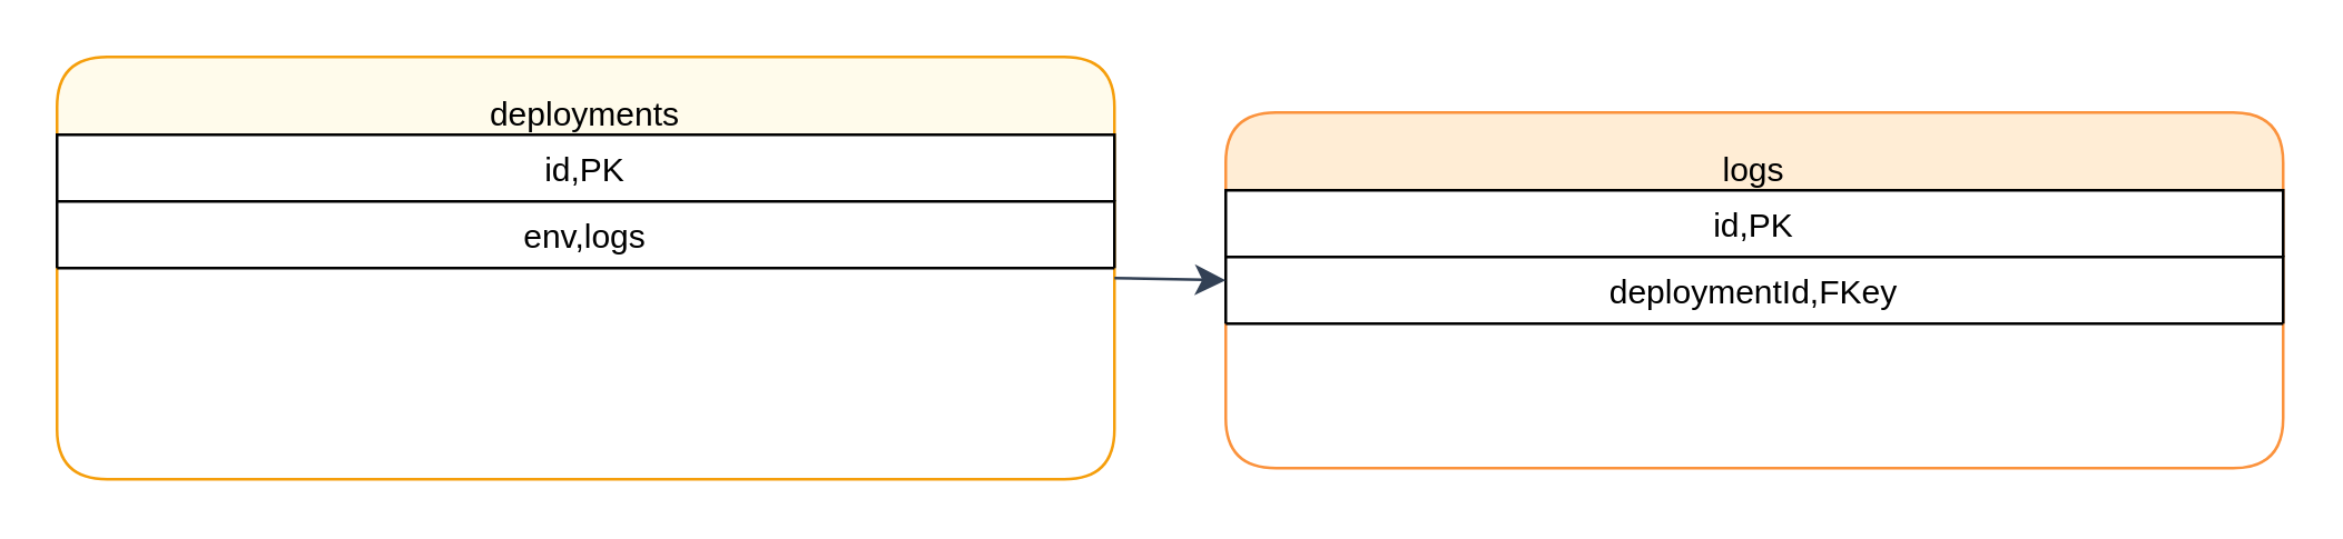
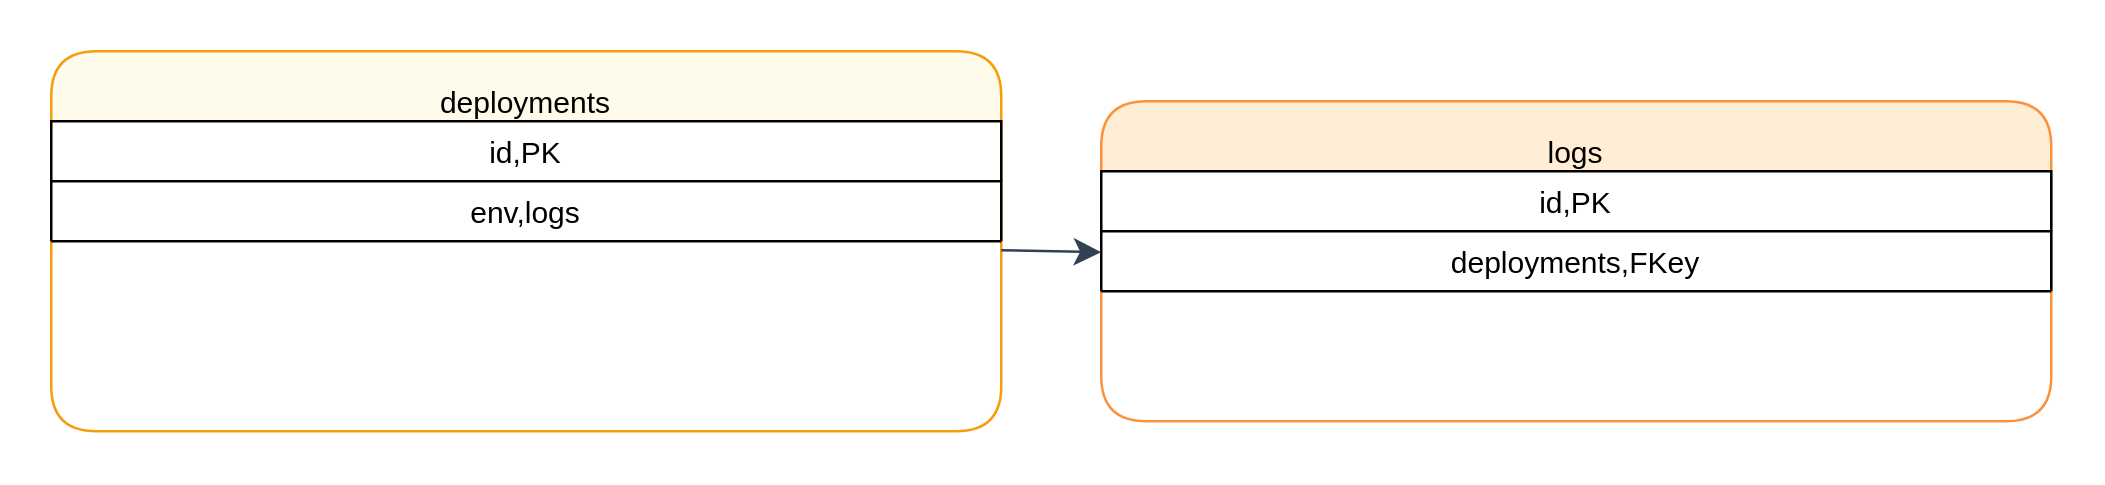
  <mxCell id="0" />
  <mxCell id="1" parent="0" />
  <mxCell id="2" value="deployments" style="shape=table;container=1;childLayout=tableLayout;strokeColor=#f59e0b;fillColor=#fffbeb;rounded=1;" vertex="1" parent="1"><mxGeometry x="20" y="20" width="380" height="152" as="geometry" /></mxCell>
  <mxCell id="3" value="id,PK" style="shape=tableRow;" vertex="1" parent="2"><mxGeometry x="0" y="28" width="380" height="24" as="geometry" /></mxCell>
  <mxCell id="4" value="env,logs" style="shape=tableRow;" vertex="1" parent="2"><mxGeometry x="0" y="52" width="380" height="24" as="geometry" /></mxCell>
  <mxCell id="5" value="logs" style="shape=table;container=1;childLayout=tableLayout;strokeColor=#fb923c;fillColor=#ffedd5;rounded=1;" vertex="1" parent="1"><mxGeometry x="440" y="40" width="380" height="128" as="geometry" /></mxCell>
  <mxCell id="6" value="id,PK" style="shape=tableRow;" vertex="1" parent="5"><mxGeometry x="0" y="28" width="380" height="24" as="geometry" /></mxCell>
- <mxCell id="7" value="deploymentId,FKey" style="shape=tableRow;" vertex="1" parent="5"><mxGeometry x="0" y="52" width="380" height="24" as="geometry" /></mxCell>
+ <mxCell id="7" value="deployments,FKey" style="shape=tableRow;" vertex="1" parent="5"><mxGeometry x="0" y="52" width="380" height="24" as="geometry" /></mxCell>
  <mxCell id="8" edge="1" parent="1" source="2" target="5" style="endArrow=classic;strokeColor=#334155;endSize=8;"><mxGeometry relative="1" as="geometry" /></mxCell>
